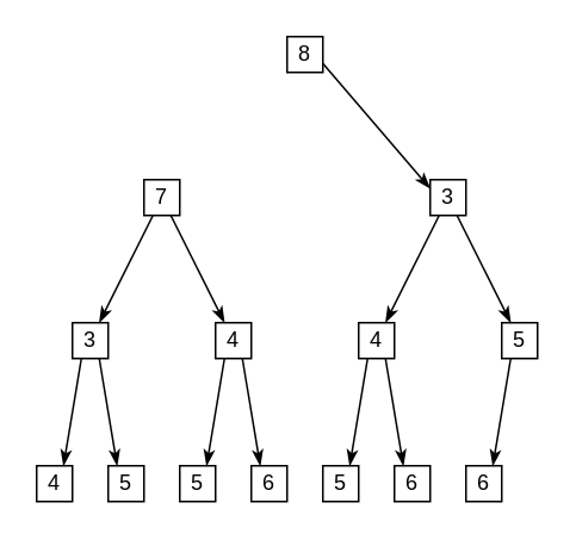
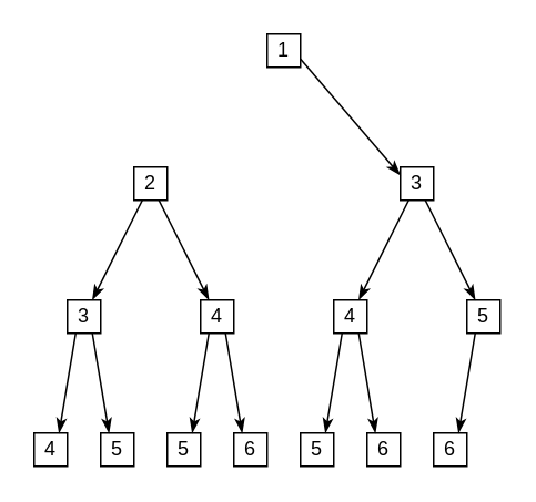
  <mxCell id="0" />
  <mxCell id="1" parent="0" />
  <mxCell id="2" value="" style="group" vertex="1" connectable="0" parent="1"><mxGeometry x="20" y="260" width="20" height="20" as="geometry" /></mxCell>
  <mxCell id="3" value="" style="whiteSpace=wrap;html=1;aspect=fixed;" vertex="1" parent="2"><mxGeometry width="20" height="20" as="geometry" /></mxCell>
  <mxCell id="4" value="4" style="text;html=1;strokeColor=none;fillColor=none;align=center;verticalAlign=middle;whiteSpace=wrap;rounded=0;" vertex="1" parent="2"><mxGeometry width="20" height="20" as="geometry" /></mxCell>
  <mxCell id="5" value="" style="group" vertex="1" connectable="0" parent="1"><mxGeometry x="60" y="260" width="20" height="20" as="geometry" /></mxCell>
  <mxCell id="6" value="" style="whiteSpace=wrap;html=1;aspect=fixed;" vertex="1" parent="5"><mxGeometry width="20" height="20" as="geometry" /></mxCell>
  <mxCell id="7" value="5" style="text;html=1;strokeColor=none;fillColor=none;align=center;verticalAlign=middle;whiteSpace=wrap;rounded=0;" vertex="1" parent="5"><mxGeometry width="20" height="20" as="geometry" /></mxCell>
  <mxCell id="8" value="" style="group" vertex="1" connectable="0" parent="1"><mxGeometry x="100" y="260" width="20" height="20" as="geometry" /></mxCell>
  <mxCell id="9" value="" style="whiteSpace=wrap;html=1;aspect=fixed;" vertex="1" parent="8"><mxGeometry width="20" height="20" as="geometry" /></mxCell>
  <mxCell id="10" value="5" style="text;html=1;strokeColor=none;fillColor=none;align=center;verticalAlign=middle;whiteSpace=wrap;rounded=0;" vertex="1" parent="8"><mxGeometry width="20" height="20" as="geometry" /></mxCell>
  <mxCell id="11" value="" style="group" vertex="1" connectable="0" parent="1"><mxGeometry x="140" y="260" width="20" height="20" as="geometry" /></mxCell>
  <mxCell id="12" value="" style="whiteSpace=wrap;html=1;aspect=fixed;" vertex="1" parent="11"><mxGeometry width="20" height="20" as="geometry" /></mxCell>
  <mxCell id="13" value="6" style="text;html=1;strokeColor=none;fillColor=none;align=center;verticalAlign=middle;whiteSpace=wrap;rounded=0;" vertex="1" parent="11"><mxGeometry width="20" height="20" as="geometry" /></mxCell>
  <mxCell id="14" value="" style="group" vertex="1" connectable="0" parent="1"><mxGeometry x="180" y="260" width="20" height="20" as="geometry" /></mxCell>
  <mxCell id="15" value="" style="whiteSpace=wrap;html=1;aspect=fixed;" vertex="1" parent="14"><mxGeometry width="20" height="20" as="geometry" /></mxCell>
  <mxCell id="16" value="5" style="text;html=1;strokeColor=none;fillColor=none;align=center;verticalAlign=middle;whiteSpace=wrap;rounded=0;" vertex="1" parent="14"><mxGeometry width="20" height="20" as="geometry" /></mxCell>
  <mxCell id="17" value="" style="group" vertex="1" connectable="0" parent="1"><mxGeometry x="220" y="260" width="20" height="20" as="geometry" /></mxCell>
  <mxCell id="18" value="" style="whiteSpace=wrap;html=1;aspect=fixed;" vertex="1" parent="17"><mxGeometry width="20" height="20" as="geometry" /></mxCell>
  <mxCell id="19" value="6" style="text;html=1;strokeColor=none;fillColor=none;align=center;verticalAlign=middle;whiteSpace=wrap;rounded=0;" vertex="1" parent="17"><mxGeometry width="20" height="20" as="geometry" /></mxCell>
  <mxCell id="20" value="" style="group" vertex="1" connectable="0" parent="1"><mxGeometry x="260" y="260" width="20" height="20" as="geometry" /></mxCell>
  <mxCell id="21" value="" style="whiteSpace=wrap;html=1;aspect=fixed;" vertex="1" parent="20"><mxGeometry width="20" height="20" as="geometry" /></mxCell>
  <mxCell id="22" value="6" style="text;html=1;strokeColor=none;fillColor=none;align=center;verticalAlign=middle;whiteSpace=wrap;rounded=0;" vertex="1" parent="20"><mxGeometry width="20" height="20" as="geometry" /></mxCell>
  <mxCell id="23" value="" style="group" vertex="1" connectable="0" parent="1"><mxGeometry x="40" y="180" width="20" height="20" as="geometry" /></mxCell>
  <mxCell id="24" value="" style="whiteSpace=wrap;html=1;aspect=fixed;" vertex="1" parent="23"><mxGeometry width="20" height="20" as="geometry" /></mxCell>
  <mxCell id="25" value="3" style="text;html=1;strokeColor=none;fillColor=none;align=center;verticalAlign=middle;whiteSpace=wrap;rounded=0;" vertex="1" parent="23"><mxGeometry width="20" height="20" as="geometry" /></mxCell>
  <mxCell id="26" value="" style="group" vertex="1" connectable="0" parent="1"><mxGeometry x="120" y="180" width="20" height="20" as="geometry" /></mxCell>
  <mxCell id="27" value="" style="whiteSpace=wrap;html=1;aspect=fixed;" vertex="1" parent="26"><mxGeometry width="20" height="20" as="geometry" /></mxCell>
  <mxCell id="28" value="&lt;span style=&quot;white-space: pre&quot;&gt;4&lt;/span&gt;" style="text;html=1;strokeColor=none;fillColor=none;align=center;verticalAlign=middle;whiteSpace=wrap;rounded=0;" vertex="1" parent="26"><mxGeometry width="20" height="20" as="geometry" /></mxCell>
  <mxCell id="29" value="" style="group" vertex="1" connectable="0" parent="1"><mxGeometry x="200" y="180" width="20" height="20" as="geometry" /></mxCell>
  <mxCell id="30" value="" style="whiteSpace=wrap;html=1;aspect=fixed;" vertex="1" parent="29"><mxGeometry width="20" height="20" as="geometry" /></mxCell>
  <mxCell id="31" value="&lt;span style=&quot;white-space: pre&quot;&gt;4&lt;/span&gt;" style="text;html=1;strokeColor=none;fillColor=none;align=center;verticalAlign=middle;whiteSpace=wrap;rounded=0;" vertex="1" parent="29"><mxGeometry width="20" height="20" as="geometry" /></mxCell>
  <mxCell id="32" value="" style="group" vertex="1" connectable="0" parent="1"><mxGeometry x="280" y="180" width="20" height="20" as="geometry" /></mxCell>
  <mxCell id="33" value="" style="whiteSpace=wrap;html=1;aspect=fixed;" vertex="1" parent="32"><mxGeometry width="20" height="20" as="geometry" /></mxCell>
  <mxCell id="34" value="&lt;span style=&quot;white-space: pre&quot;&gt;5&lt;/span&gt;" style="text;html=1;strokeColor=none;fillColor=none;align=center;verticalAlign=middle;whiteSpace=wrap;rounded=0;" vertex="1" parent="32"><mxGeometry width="20" height="20" as="geometry" /></mxCell>
  <mxCell id="35" value="" style="group" vertex="1" connectable="0" parent="1"><mxGeometry x="80" y="100" width="20" height="20" as="geometry" /></mxCell>
  <mxCell id="36" value="" style="whiteSpace=wrap;html=1;aspect=fixed;" vertex="1" parent="35"><mxGeometry width="20" height="20" as="geometry" /></mxCell>
- <mxCell id="37" value="7" style="text;html=1;strokeColor=none;fillColor=none;align=center;verticalAlign=middle;whiteSpace=wrap;rounded=0;" vertex="1" parent="35"><mxGeometry width="20" height="20" as="geometry" /></mxCell>
+ <mxCell id="37" value="2" style="text;html=1;strokeColor=none;fillColor=none;align=center;verticalAlign=middle;whiteSpace=wrap;rounded=0;" vertex="1" parent="35"><mxGeometry width="20" height="20" as="geometry" /></mxCell>
  <mxCell id="38" value="" style="group" vertex="1" connectable="0" parent="1"><mxGeometry x="240" y="100" width="20" height="20" as="geometry" /></mxCell>
  <mxCell id="39" value="" style="whiteSpace=wrap;html=1;aspect=fixed;" vertex="1" parent="38"><mxGeometry width="20" height="20" as="geometry" /></mxCell>
  <mxCell id="40" value="3" style="text;html=1;strokeColor=none;fillColor=none;align=center;verticalAlign=middle;whiteSpace=wrap;rounded=0;" vertex="1" parent="38"><mxGeometry width="20" height="20" as="geometry" /></mxCell>
  <mxCell id="41" value="" style="group" vertex="1" connectable="0" parent="1"><mxGeometry x="160" y="20" width="20" height="20" as="geometry" /></mxCell>
  <mxCell id="42" value="" style="whiteSpace=wrap;html=1;aspect=fixed;" vertex="1" parent="41"><mxGeometry width="20" height="20" as="geometry" /></mxCell>
- <mxCell id="43" value="8" style="text;html=1;strokeColor=none;fillColor=none;align=center;verticalAlign=middle;whiteSpace=wrap;rounded=0;" vertex="1" parent="41"><mxGeometry width="20" height="20" as="geometry" /></mxCell>
+ <mxCell id="43" value="1" style="text;html=1;strokeColor=none;fillColor=none;align=center;verticalAlign=middle;whiteSpace=wrap;rounded=0;" vertex="1" parent="41"><mxGeometry width="20" height="20" as="geometry" /></mxCell>
  <mxCell id="44" style="edgeStyle=none;rounded=0;orthogonalLoop=1;jettySize=auto;html=1;exitX=1;exitY=0.75;exitDx=0;exitDy=0;entryX=0;entryY=0.25;entryDx=0;entryDy=0;endArrow=classicThin;endFill=1;" edge="1" parent="1" source="43" target="40"><mxGeometry relative="1" as="geometry" /></mxCell>
  <mxCell id="45" style="edgeStyle=none;rounded=0;orthogonalLoop=1;jettySize=auto;html=1;exitX=0.25;exitY=1;exitDx=0;exitDy=0;entryX=0.75;entryY=0;entryDx=0;entryDy=0;endArrow=classicThin;endFill=1;" edge="1" parent="1" source="37" target="25"><mxGeometry relative="1" as="geometry" /></mxCell>
  <mxCell id="46" style="edgeStyle=none;rounded=0;orthogonalLoop=1;jettySize=auto;html=1;exitX=0.75;exitY=1;exitDx=0;exitDy=0;entryX=0.25;entryY=0;entryDx=0;entryDy=0;endArrow=classicThin;endFill=1;" edge="1" parent="1" source="37" target="28"><mxGeometry relative="1" as="geometry" /></mxCell>
  <mxCell id="47" style="edgeStyle=none;rounded=0;orthogonalLoop=1;jettySize=auto;html=1;exitX=0.25;exitY=1;exitDx=0;exitDy=0;entryX=0.75;entryY=0;entryDx=0;entryDy=0;endArrow=classicThin;endFill=1;" edge="1" parent="1" source="40" target="31"><mxGeometry relative="1" as="geometry" /></mxCell>
  <mxCell id="48" style="edgeStyle=none;rounded=0;orthogonalLoop=1;jettySize=auto;html=1;exitX=0.75;exitY=1;exitDx=0;exitDy=0;entryX=0.25;entryY=0;entryDx=0;entryDy=0;endArrow=classicThin;endFill=1;" edge="1" parent="1" source="40" target="34"><mxGeometry relative="1" as="geometry" /></mxCell>
  <mxCell id="49" style="edgeStyle=none;rounded=0;orthogonalLoop=1;jettySize=auto;html=1;exitX=0.25;exitY=1;exitDx=0;exitDy=0;entryX=0.75;entryY=0;entryDx=0;entryDy=0;endArrow=classicThin;endFill=1;" edge="1" parent="1" source="25" target="4"><mxGeometry relative="1" as="geometry" /></mxCell>
  <mxCell id="50" style="edgeStyle=none;rounded=0;orthogonalLoop=1;jettySize=auto;html=1;exitX=0.75;exitY=1;exitDx=0;exitDy=0;entryX=0.25;entryY=0;entryDx=0;entryDy=0;endArrow=classicThin;endFill=1;" edge="1" parent="1" source="25" target="7"><mxGeometry relative="1" as="geometry" /></mxCell>
  <mxCell id="51" style="edgeStyle=none;rounded=0;orthogonalLoop=1;jettySize=auto;html=1;exitX=0.25;exitY=1;exitDx=0;exitDy=0;entryX=0.75;entryY=0;entryDx=0;entryDy=0;endArrow=classicThin;endFill=1;" edge="1" parent="1" source="28" target="10"><mxGeometry relative="1" as="geometry" /></mxCell>
  <mxCell id="52" style="edgeStyle=none;rounded=0;orthogonalLoop=1;jettySize=auto;html=1;exitX=0.75;exitY=1;exitDx=0;exitDy=0;entryX=0.25;entryY=0;entryDx=0;entryDy=0;endArrow=classicThin;endFill=1;" edge="1" parent="1" source="28" target="13"><mxGeometry relative="1" as="geometry" /></mxCell>
  <mxCell id="53" style="edgeStyle=none;rounded=0;orthogonalLoop=1;jettySize=auto;html=1;exitX=0.25;exitY=1;exitDx=0;exitDy=0;entryX=0.75;entryY=0;entryDx=0;entryDy=0;endArrow=classicThin;endFill=1;" edge="1" parent="1" source="31" target="16"><mxGeometry relative="1" as="geometry" /></mxCell>
  <mxCell id="54" style="edgeStyle=none;rounded=0;orthogonalLoop=1;jettySize=auto;html=1;exitX=0.75;exitY=1;exitDx=0;exitDy=0;entryX=0.25;entryY=0;entryDx=0;entryDy=0;endArrow=classicThin;endFill=1;" edge="1" parent="1" source="31" target="19"><mxGeometry relative="1" as="geometry" /></mxCell>
  <mxCell id="55" style="edgeStyle=none;rounded=0;orthogonalLoop=1;jettySize=auto;html=1;exitX=0.25;exitY=1;exitDx=0;exitDy=0;entryX=0.75;entryY=0;entryDx=0;entryDy=0;endArrow=classicThin;endFill=1;" edge="1" parent="1" source="34" target="22"><mxGeometry relative="1" as="geometry" /></mxCell>
